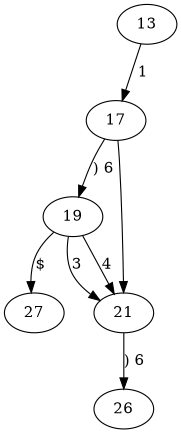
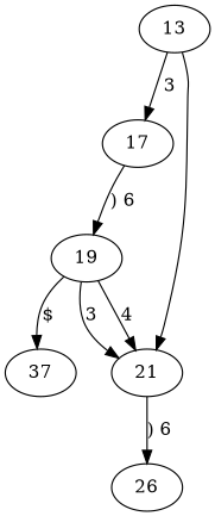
  digraph {
    13
    17
    19
    21
-   27
+   27 [label=37]
    26
-   13 -> 17 [label=" 1 "]
+   13 -> 17 [label=3]
    17 -> 19 [label=") 6 "]
-   17 -> 21
+   13 -> 21
    19 -> 21 [label=3]
    19 -> 21 [label=4]
    19 -> 27 [label="$"]
    21 -> 26 [label=") 6 "]
  }
